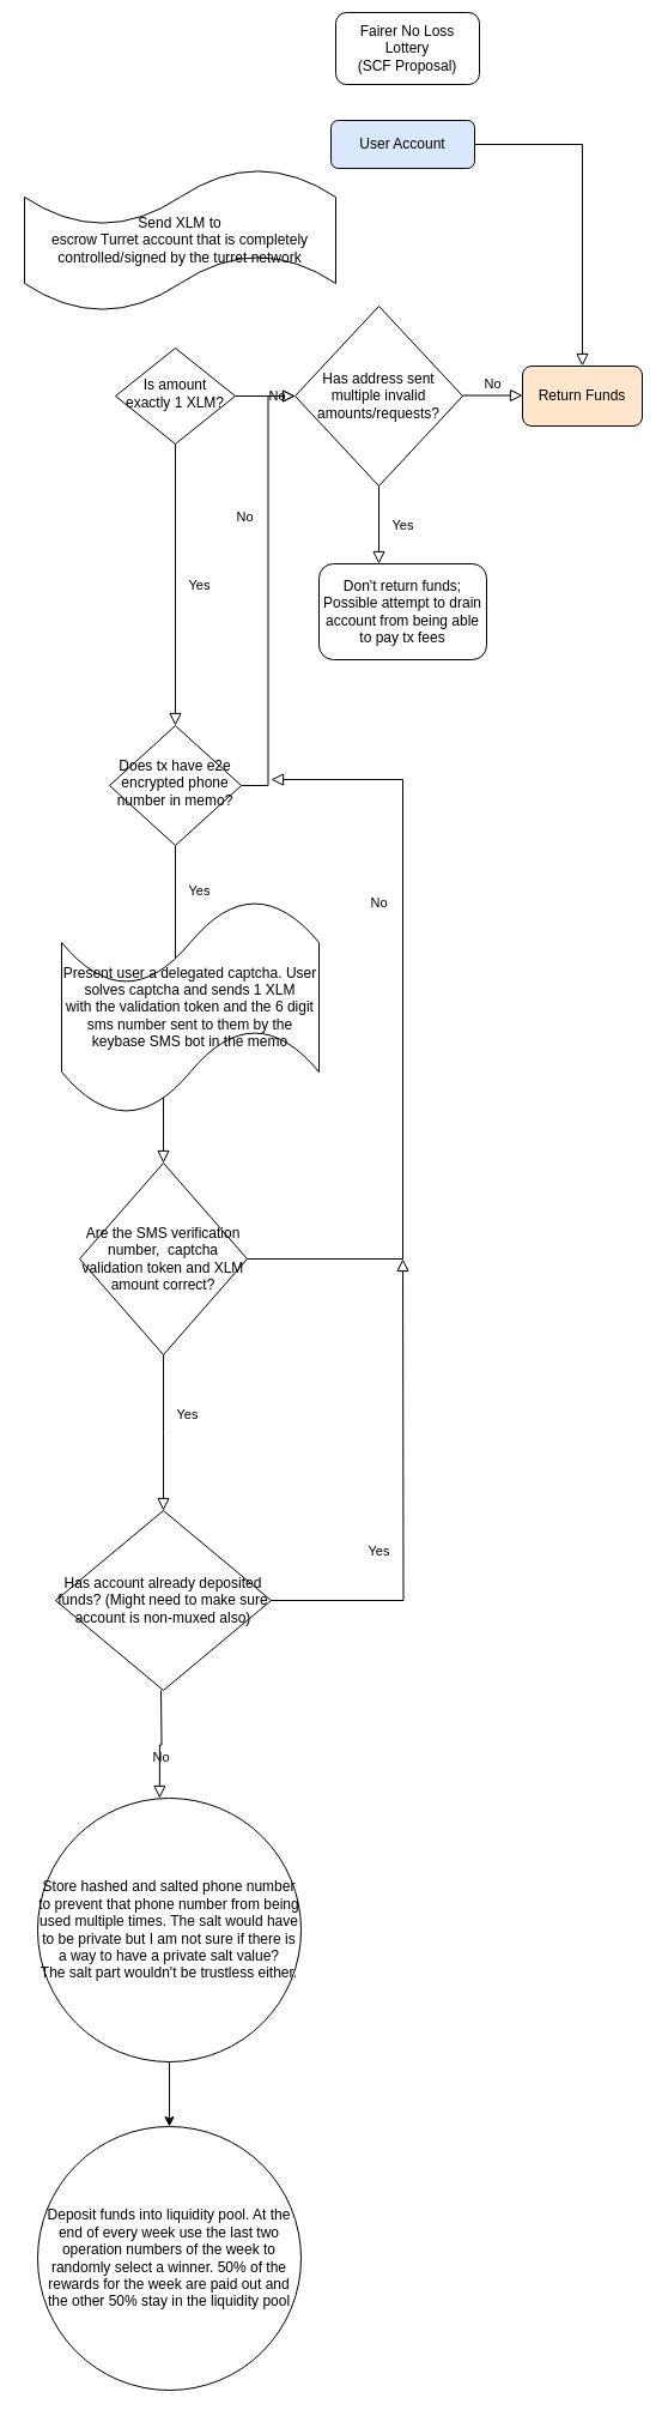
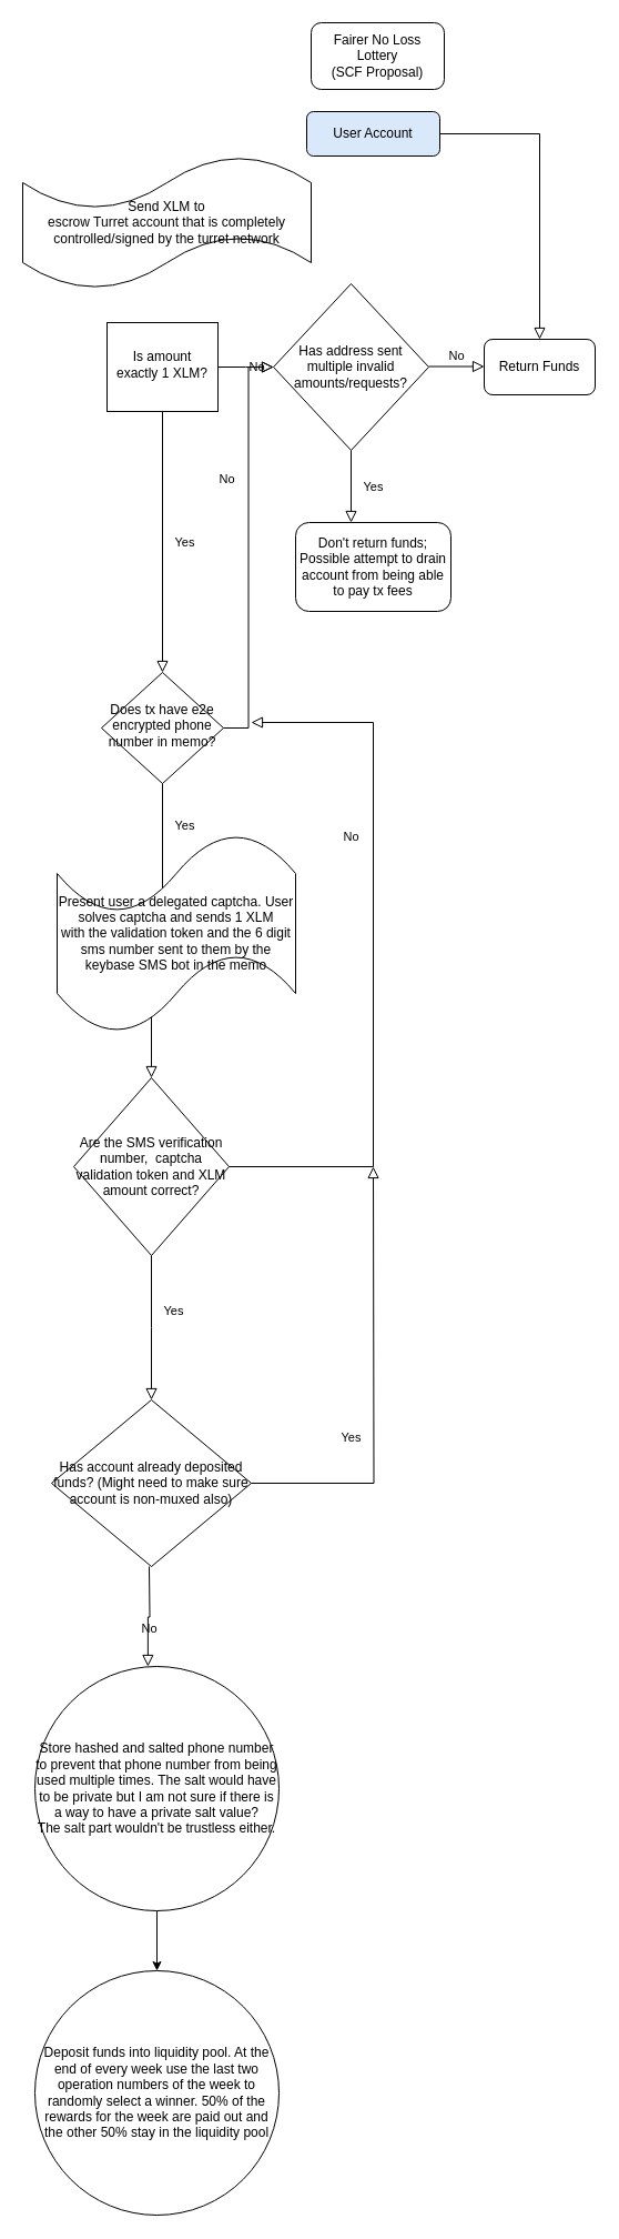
  <mxCell id="0" />
  <mxCell id="1" parent="0" />
  <mxCell id="2" value="" style="rounded=0;html=1;jettySize=auto;orthogonalLoop=1;fontSize=11;endArrow=block;endFill=0;endSize=8;strokeWidth=1;shadow=0;labelBackgroundColor=none;edgeStyle=orthogonalEdgeStyle;" parent="1" source="3" target="16" edge="1"><mxGeometry relative="1" as="geometry" /></mxCell>
  <mxCell id="3" value="User Account" style="rounded=1;whiteSpace=wrap;html=1;fontSize=12;glass=0;strokeWidth=1;shadow=0;fillColor=#dae8fc;" parent="1" vertex="1"><mxGeometry x="276" y="100" width="120" height="40" as="geometry" /></mxCell>
  <mxCell id="4" value="Yes" style="rounded=0;html=1;jettySize=auto;orthogonalLoop=1;fontSize=11;endArrow=block;endFill=0;endSize=8;strokeWidth=1;shadow=0;labelBackgroundColor=none;edgeStyle=orthogonalEdgeStyle;" parent="1" source="6" target="9" edge="1"><mxGeometry y="20" relative="1" as="geometry"><mxPoint as="offset" /></mxGeometry></mxCell>
  <mxCell id="5" value="No" style="edgeStyle=orthogonalEdgeStyle;rounded=0;html=1;jettySize=auto;orthogonalLoop=1;fontSize=11;endArrow=block;endFill=0;endSize=8;strokeWidth=1;shadow=0;labelBackgroundColor=none;" parent="1" source="6" edge="1"><mxGeometry y="10" relative="1" as="geometry"><mxPoint as="offset" /><mxPoint x="246" y="330" as="targetPoint" /></mxGeometry></mxCell>
- <mxCell id="6" value="Is amount exactly 1 XLM?" style="rhombus;whiteSpace=wrap;html=1;shadow=0;fontFamily=Helvetica;fontSize=12;align=center;strokeWidth=1;spacing=6;spacingTop=-4;" parent="1" vertex="1"><mxGeometry x="96" y="290" width="100" height="80" as="geometry" /></mxCell>
+ <mxCell id="6" value="Is amount exactly 1 XLM?" style="whiteSpace=wrap;html=1;shadow=0;fontFamily=Helvetica;fontSize=12;align=center;strokeWidth=1;spacing=6;spacingTop=-4;rounded=0;" parent="1" vertex="1"><mxGeometry x="96" y="290" width="100" height="80" as="geometry" /></mxCell>
  <mxCell id="7" value="No" style="rounded=0;html=1;jettySize=auto;orthogonalLoop=1;fontSize=11;endArrow=block;endFill=0;endSize=8;strokeWidth=1;shadow=0;labelBackgroundColor=none;edgeStyle=orthogonalEdgeStyle;fontFamily=Helvetica;exitX=1;exitY=0.5;exitDx=0;exitDy=0;entryX=0;entryY=0.5;entryDx=0;entryDy=0;" parent="1" source="9" target="12" edge="1"><mxGeometry x="0.333" y="20" relative="1" as="geometry"><mxPoint as="offset" /><mxPoint x="256" y="710" as="sourcePoint" /><mxPoint x="266" y="655" as="targetPoint" /><Array as="points" /></mxGeometry></mxCell>
  <mxCell id="8" value="Yes" style="edgeStyle=orthogonalEdgeStyle;rounded=0;html=1;jettySize=auto;orthogonalLoop=1;fontSize=11;endArrow=block;endFill=0;endSize=8;strokeWidth=1;shadow=0;labelBackgroundColor=none;exitX=0.5;exitY=1;exitDx=0;exitDy=0;" parent="1" source="9" target="17" edge="1"><mxGeometry x="-0.726" y="20" relative="1" as="geometry"><mxPoint as="offset" /><mxPoint x="326" y="720" as="targetPoint" /></mxGeometry></mxCell>
  <mxCell id="9" value="Does tx have e2e encrypted phone number in memo?" style="rhombus;whiteSpace=wrap;html=1;shadow=0;fontFamily=Helvetica;fontSize=12;align=center;strokeWidth=1;spacing=6;spacingTop=-4;" parent="1" vertex="1"><mxGeometry x="91" y="605" width="110" height="100" as="geometry" /></mxCell>
- <mxCell id="10" value="&lt;div&gt;Fairer No Loss Lottery&lt;/div&gt;&lt;div&gt;(SCF Proposal)&lt;br&gt;&lt;/div&gt;" style="rounded=1;whiteSpace=wrap;html=1;" vertex="1" parent="1"><mxGeometry x="280" y="10" width="120" height="60" as="geometry" /></mxCell>
+ <mxCell id="10" value="&lt;div&gt;Fairer No Loss Lottery&lt;/div&gt;&lt;div&gt;(SCF Proposal)&lt;br&gt;&lt;/div&gt;" style="rounded=1;whiteSpace=wrap;html=1;" vertex="1" parent="1"><mxGeometry x="280" width="120" height="60" as="geometry" y="20" /></mxCell>
  <mxCell id="11" value="&lt;div&gt;Send XLM to&lt;/div&gt;&lt;div&gt;escrow Turret account that is completely controlled/signed by the turret network&lt;br&gt;&lt;/div&gt;" style="shape=tape;whiteSpace=wrap;html=1;" vertex="1" parent="1"><mxGeometry x="20" y="140" width="260" height="120" as="geometry" /></mxCell>
  <mxCell id="12" value="Has address sent multiple invalid amounts/requests?" style="rhombus;whiteSpace=wrap;html=1;" vertex="1" parent="1"><mxGeometry x="246" y="255" width="140" height="150" as="geometry" /></mxCell>
  <mxCell id="13" value="Yes" style="rounded=0;html=1;jettySize=auto;orthogonalLoop=1;fontSize=11;endArrow=block;endFill=0;endSize=8;strokeWidth=1;shadow=0;labelBackgroundColor=none;edgeStyle=orthogonalEdgeStyle;exitX=0.5;exitY=1;exitDx=0;exitDy=0;" edge="1" parent="1" source="12"><mxGeometry y="20" relative="1" as="geometry"><mxPoint as="offset" /><mxPoint x="326" y="405" as="sourcePoint" /><mxPoint x="316" y="470" as="targetPoint" /><Array as="points"><mxPoint x="316" y="460" /></Array></mxGeometry></mxCell>
  <mxCell id="14" value="No" style="edgeStyle=orthogonalEdgeStyle;rounded=0;html=1;jettySize=auto;orthogonalLoop=1;fontSize=11;endArrow=block;endFill=0;endSize=8;strokeWidth=1;shadow=0;labelBackgroundColor=none;" edge="1" parent="1"><mxGeometry y="10" relative="1" as="geometry"><mxPoint as="offset" /><mxPoint x="386" y="329.5" as="sourcePoint" /><mxPoint x="436" y="329.5" as="targetPoint" /></mxGeometry></mxCell>
  <mxCell id="15" value="Don't return funds; Possible attempt to drain account from being able to pay tx fees" style="rounded=1;whiteSpace=wrap;html=1;" vertex="1" parent="1"><mxGeometry x="266" y="470" width="140" height="80" as="geometry" /></mxCell>
- <mxCell id="16" value="Return Funds" style="rounded=1;whiteSpace=wrap;html=1;fillColor=#ffe6cc;" vertex="1" parent="1"><mxGeometry x="436" y="305" width="100" height="50" as="geometry" /></mxCell>
+ <mxCell id="16" value="Return Funds" style="rounded=1;whiteSpace=wrap;html=1;" vertex="1" parent="1"><mxGeometry x="436" y="305" width="100" height="50" as="geometry" /></mxCell>
  <mxCell id="17" value="Are the SMS verification number,&amp;nbsp; captcha validation token and XLM amount correct?" style="rhombus;whiteSpace=wrap;html=1;fontFamily=Helvetica;" vertex="1" parent="1"><mxGeometry x="66" y="970" width="140" height="160" as="geometry" /></mxCell>
  <mxCell id="18" value="&lt;div&gt;Present user a delegated captcha. User solves captcha and sends 1 XLM&lt;/div&gt;&lt;div&gt;with the validation token and the 6 digit sms number sent to them by the keybase SMS bot in the memo&lt;br&gt;&lt;/div&gt;" style="shape=tape;whiteSpace=wrap;html=1;fontFamily=Helvetica;" vertex="1" parent="1"><mxGeometry x="51" y="750" width="215" height="180" as="geometry" /></mxCell>
  <mxCell id="19" value="Yes" style="edgeStyle=orthogonalEdgeStyle;rounded=0;html=1;jettySize=auto;orthogonalLoop=1;fontSize=11;endArrow=block;endFill=0;endSize=8;strokeWidth=1;shadow=0;labelBackgroundColor=none;exitX=0.5;exitY=1;exitDx=0;exitDy=0;" edge="1" parent="1" source="17"><mxGeometry x="-0.231" y="20" relative="1" as="geometry"><mxPoint as="offset" /><mxPoint x="386" y="1050" as="sourcePoint" /><mxPoint x="136" y="1260" as="targetPoint" /></mxGeometry></mxCell>
  <mxCell id="20" value="&lt;div&gt;Deposit funds into liquidity pool. At the end of every week use the last two operation numbers of the week to randomly select a winner. 50% of the rewards for the week are paid out and the other 50% stay in the liquidity pool &lt;br&gt;&lt;/div&gt;" style="ellipse;whiteSpace=wrap;html=1;aspect=fixed;fontFamily=Helvetica;" vertex="1" parent="1"><mxGeometry x="31" y="1774" width="220" height="220" as="geometry" /></mxCell>
  <mxCell id="21" style="edgeStyle=orthogonalEdgeStyle;rounded=0;orthogonalLoop=1;jettySize=auto;html=1;exitX=0.5;exitY=1;exitDx=0;exitDy=0;shadow=0;fontFamily=Helvetica;" edge="1" parent="1" source="22" target="20"><mxGeometry relative="1" as="geometry"><mxPoint x="141" y="1720" as="targetPoint" /></mxGeometry></mxCell>
  <mxCell id="22" value="&lt;div&gt;Store hashed and salted phone number to prevent that phone number from being used multiple times. The salt would have to be private but I am not sure if there is a way to have a private salt value?&lt;/div&gt;&lt;div&gt;The salt part wouldn't be trustless either.&lt;br&gt;&lt;/div&gt;" style="ellipse;whiteSpace=wrap;html=1;aspect=fixed;fontFamily=Helvetica;" vertex="1" parent="1"><mxGeometry x="31" y="1500" width="220" height="220" as="geometry" /></mxCell>
  <mxCell id="23" value="No" style="rounded=0;html=1;jettySize=auto;orthogonalLoop=1;fontSize=11;endArrow=block;endFill=0;endSize=8;strokeWidth=1;shadow=0;labelBackgroundColor=none;edgeStyle=orthogonalEdgeStyle;fontFamily=Helvetica;exitX=1;exitY=0.5;exitDx=0;exitDy=0;" edge="1" parent="1" source="17"><mxGeometry x="0.333" y="20" relative="1" as="geometry"><mxPoint as="offset" /><mxPoint x="206" y="1045" as="sourcePoint" /><mxPoint x="226" y="650" as="targetPoint" /><Array as="points"><mxPoint x="336" y="1050" /><mxPoint x="336" y="650" /></Array></mxGeometry></mxCell>
  <mxCell id="24" value="Has account already deposited funds? (Might need to make sure account is non-muxed also)" style="rhombus;whiteSpace=wrap;html=1;fontFamily=Helvetica;" vertex="1" parent="1"><mxGeometry x="46" y="1260" width="180" height="150" as="geometry" /></mxCell>
  <mxCell id="25" value="Yes" style="edgeStyle=orthogonalEdgeStyle;rounded=0;html=1;jettySize=auto;orthogonalLoop=1;fontSize=11;endArrow=block;endFill=0;endSize=8;strokeWidth=1;shadow=0;labelBackgroundColor=none;exitX=1;exitY=0.5;exitDx=0;exitDy=0;" edge="1" parent="1" source="24"><mxGeometry x="-0.231" y="20" relative="1" as="geometry"><mxPoint as="offset" /><mxPoint x="146" y="1140" as="sourcePoint" /><mxPoint x="336" y="1050" as="targetPoint" /></mxGeometry></mxCell>
  <mxCell id="26" value="No" style="edgeStyle=orthogonalEdgeStyle;rounded=0;html=1;jettySize=auto;orthogonalLoop=1;fontSize=11;endArrow=block;endFill=0;endSize=8;strokeWidth=1;shadow=0;labelBackgroundColor=none;entryX=0.463;entryY=0;entryDx=0;entryDy=0;entryPerimeter=0;" edge="1" parent="1" target="22"><mxGeometry y="10" relative="1" as="geometry"><mxPoint as="offset" /><mxPoint x="134" y="1410" as="sourcePoint" /><mxPoint x="586" y="490" as="targetPoint" /></mxGeometry></mxCell>
